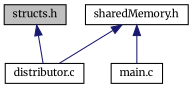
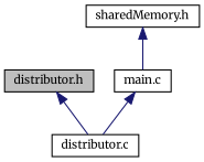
  digraph {
    fontname=Merriweather
    node [color=black fillcolor=white fontname=Merriweather fontsize=10 shape=record style=filled]
    edge [color=midnightblue dir=back fontname=Merriweather fontsize=10 labelfontname=Helvetica labelfontsize=10 style=solid]
-   n1 [fillcolor=grey75 fontcolor=black height=0.2 label="structs.h" width=0.4]
+   n1 [fillcolor=grey75 fontcolor=black height=0.2 label="distributor.h" width=0.4]
    n2 [height=0.2 label="distributor.c" width=0.4]
    n3 [height=0.2 label="sharedMemory.h" width=0.4]
    n4 [height=0.2 label="main.c" width=0.4]
    n1 -> n2
-   n3 -> n2
+   n4 -> n2
    n3 -> n4
  }
